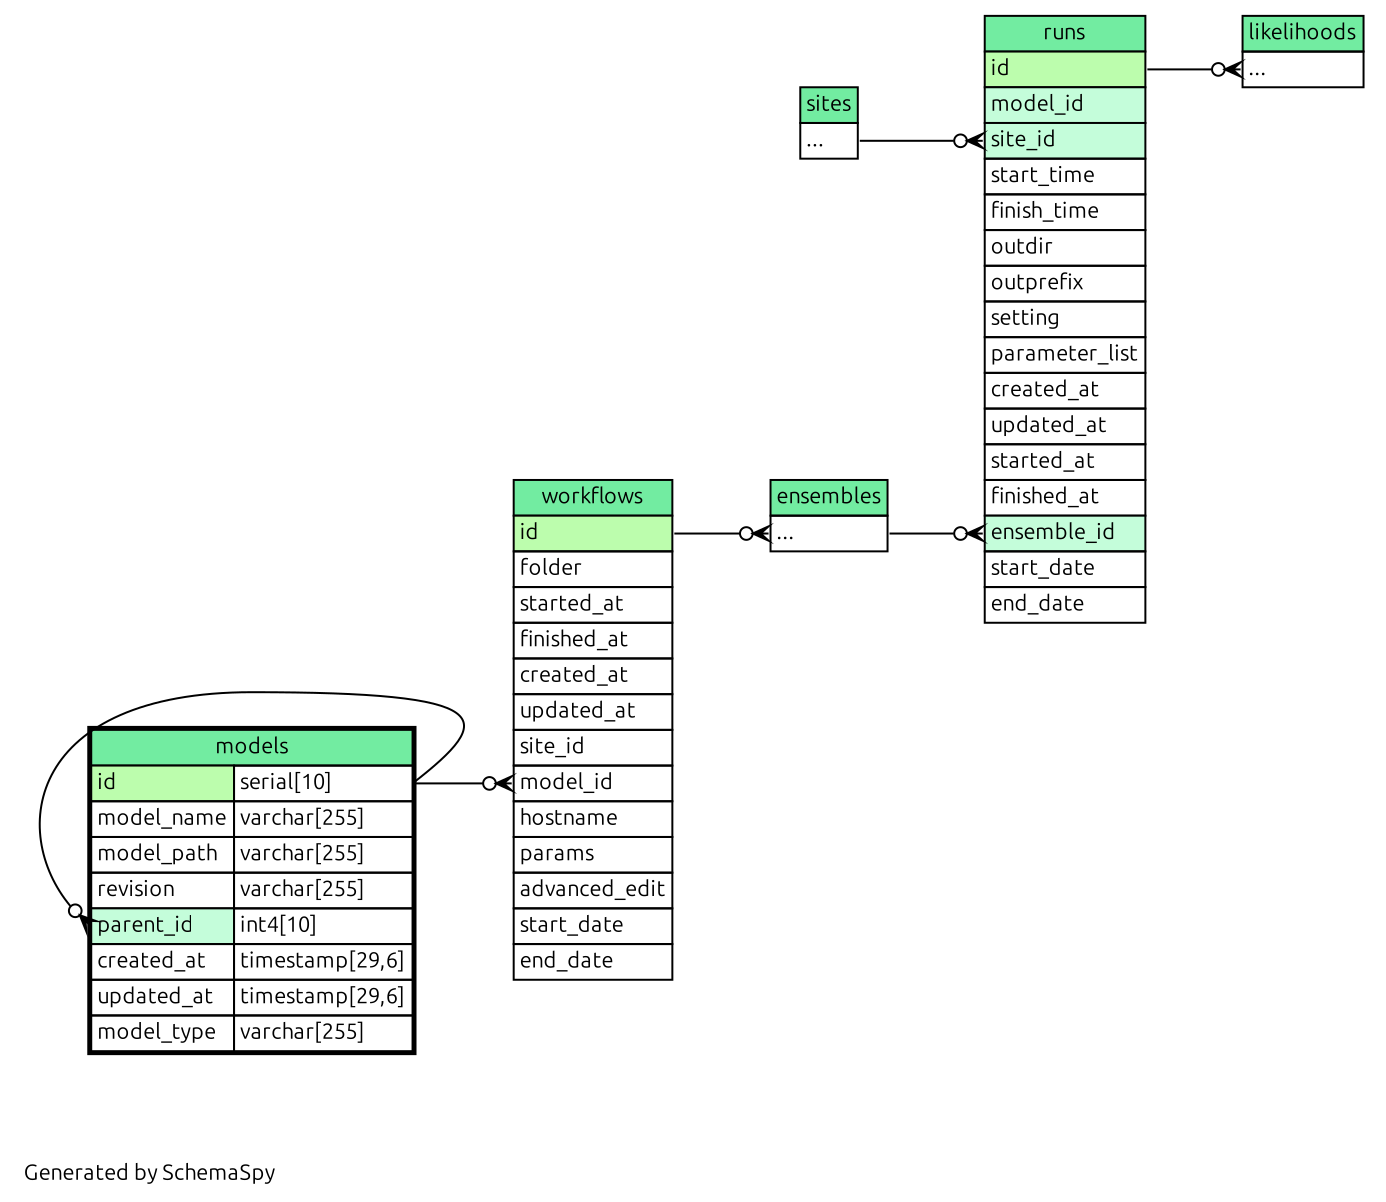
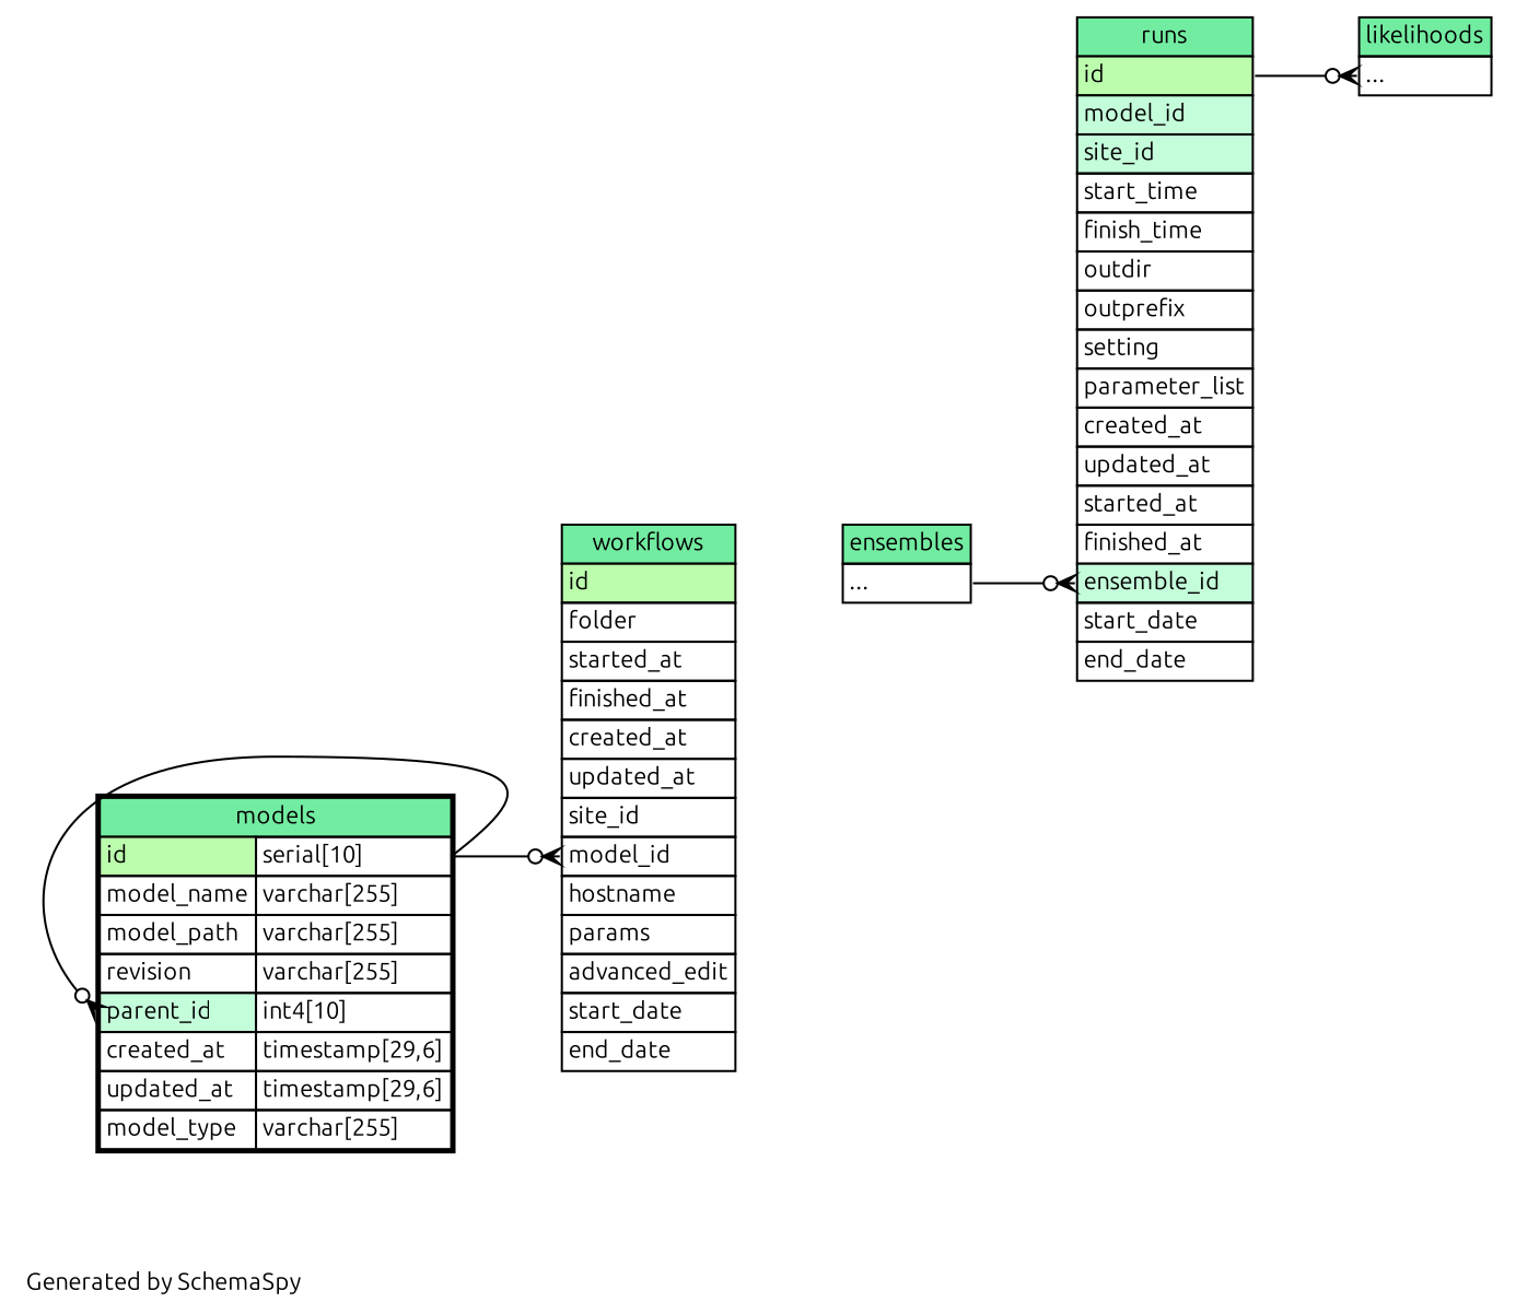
  digraph {
    bgcolor="#ffffff"
    fontname=Ubuntu
    fontsize=11
    label="\nGenerated by SchemaSpy"
    labeljust=l
    nodesep=0.18
    rankdir=RL
    ranksep=0.46
    node [fontname=Ubuntu fontsize=11 shape=plaintext]
    edge [arrowhead=none arrowsize=0.8 arrowtail=crowodot dir=back fontname=Ubuntu headport="id:e" tailport="elipses:w"]
    n1 [label=<     <TABLE BORDER="0" CELLBORDER="1" CELLSPACING="0" BGCOLOR="#FFFFFF">       <TR><TD COLSPAN="4" BGCOLOR="#72ECA1" ALIGN="CENTER">ensembles</TD></TR>       <TR><TD PORT="elipses" COLSPAN="4" ALIGN="LEFT">...</TD></TR>     </TABLE>>]
    n2 [label=<     <TABLE BORDER="0" CELLBORDER="1" CELLSPACING="0" BGCOLOR="#FFFFFF">       <TR><TD COLSPAN="4" BGCOLOR="#72ECA1" ALIGN="CENTER">workflows</TD></TR>       <TR><TD PORT="id" COLSPAN="4" BGCOLOR="#bcfdad !important" ALIGN="LEFT">id</TD></TR>       <TR><TD PORT="folder" COLSPAN="4" ALIGN="LEFT">folder</TD></TR>       <TR><TD PORT="started_at" COLSPAN="4" ALIGN="LEFT">started_at</TD></TR>       <TR><TD PORT="finished_at" COLSPAN="4" ALIGN="LEFT">finished_at</TD></TR>       <TR><TD PORT="created_at" COLSPAN="4" ALIGN="LEFT">created_at</TD></TR>       <TR><TD PORT="updated_at" COLSPAN="4" ALIGN="LEFT">updated_at</TD></TR>       <TR><TD PORT="site_id" COLSPAN="4" ALIGN="LEFT">site_id</TD></TR>       <TR><TD PORT="model_id" COLSPAN="4" ALIGN="LEFT">model_id</TD></TR>       <TR><TD PORT="hostname" COLSPAN="4" ALIGN="LEFT">hostname</TD></TR>       <TR><TD PORT="params" COLSPAN="4" ALIGN="LEFT">params</TD></TR>       <TR><TD PORT="advanced_edit" COLSPAN="4" ALIGN="LEFT">advanced_edit</TD></TR>       <TR><TD PORT="start_date" COLSPAN="4" ALIGN="LEFT">start_date</TD></TR>       <TR><TD PORT="end_date" COLSPAN="4" ALIGN="LEFT">end_date</TD></TR>     </TABLE>>]
    n3 [label=<     <TABLE BORDER="2" CELLBORDER="1" CELLSPACING="0" BGCOLOR="#FFFFFF">       <TR><TD COLSPAN="4" BGCOLOR="#72ECA1" ALIGN="CENTER">models</TD></TR>       <TR><TD PORT="id" COLSPAN="3" BGCOLOR="#bcfdad !important" ALIGN="LEFT">id</TD><TD PORT="id.type" ALIGN="LEFT">serial[10]</TD></TR>       <TR><TD PORT="model_name" COLSPAN="3" ALIGN="LEFT">model_name</TD><TD PORT="model_name.type" ALIGN="LEFT">varchar[255]</TD></TR>       <TR><TD PORT="model_path" COLSPAN="3" ALIGN="LEFT">model_path</TD><TD PORT="model_path.type" ALIGN="LEFT">varchar[255]</TD></TR>       <TR><TD PORT="revision" COLSPAN="3" ALIGN="LEFT">revision</TD><TD PORT="revision.type" ALIGN="LEFT">varchar[255]</TD></TR>       <TR><TD PORT="parent_id" COLSPAN="3" BGCOLOR="#c4fdda !important" ALIGN="LEFT">parent_id</TD><TD PORT="parent_id.type" ALIGN="LEFT">int4[10]</TD></TR>       <TR><TD PORT="created_at" COLSPAN="3" ALIGN="LEFT">created_at</TD><TD PORT="created_at.type" ALIGN="LEFT">timestamp[29,6]</TD></TR>       <TR><TD PORT="updated_at" COLSPAN="3" ALIGN="LEFT">updated_at</TD><TD PORT="updated_at.type" ALIGN="LEFT">timestamp[29,6]</TD></TR>       <TR><TD PORT="model_type" COLSPAN="3" ALIGN="LEFT">model_type</TD><TD PORT="model_type.type" ALIGN="LEFT">varchar[255]</TD></TR>     </TABLE>>]
-   n4 [label=<     <TABLE BORDER="0" CELLBORDER="1" CELLSPACING="0" BGCOLOR="#FFFFFF">       <TR><TD COLSPAN="4" BGCOLOR="#72ECA1" ALIGN="CENTER">sites</TD></TR>       <TR><TD PORT="elipses" COLSPAN="4" ALIGN="LEFT">...</TD></TR>     </TABLE>>]
    n5 [label=<     <TABLE BORDER="0" CELLBORDER="1" CELLSPACING="0" BGCOLOR="#FFFFFF">       <TR><TD COLSPAN="4" BGCOLOR="#72ECA1" ALIGN="CENTER">runs</TD></TR>       <TR><TD PORT="id" COLSPAN="4" BGCOLOR="#bcfdad !important" ALIGN="LEFT">id</TD></TR>       <TR><TD PORT="model_id" COLSPAN="4" BGCOLOR="#c4fdda !important" ALIGN="LEFT">model_id</TD></TR>       <TR><TD PORT="site_id" COLSPAN="4" BGCOLOR="#c4fdda !important" ALIGN="LEFT">site_id</TD></TR>       <TR><TD PORT="start_time" COLSPAN="4" ALIGN="LEFT">start_time</TD></TR>       <TR><TD PORT="finish_time" COLSPAN="4" ALIGN="LEFT">finish_time</TD></TR>       <TR><TD PORT="outdir" COLSPAN="4" ALIGN="LEFT">outdir</TD></TR>       <TR><TD PORT="outprefix" COLSPAN="4" ALIGN="LEFT">outprefix</TD></TR>       <TR><TD PORT="setting" COLSPAN="4" ALIGN="LEFT">setting</TD></TR>       <TR><TD PORT="parameter_list" COLSPAN="4" ALIGN="LEFT">parameter_list</TD></TR>       <TR><TD PORT="created_at" COLSPAN="4" ALIGN="LEFT">created_at</TD></TR>       <TR><TD PORT="updated_at" COLSPAN="4" ALIGN="LEFT">updated_at</TD></TR>       <TR><TD PORT="started_at" COLSPAN="4" ALIGN="LEFT">started_at</TD></TR>       <TR><TD PORT="finished_at" COLSPAN="4" ALIGN="LEFT">finished_at</TD></TR>       <TR><TD PORT="ensemble_id" COLSPAN="4" BGCOLOR="#c4fdda !important" ALIGN="LEFT">ensemble_id</TD></TR>       <TR><TD PORT="start_date" COLSPAN="4" ALIGN="LEFT">start_date</TD></TR>       <TR><TD PORT="end_date" COLSPAN="4" ALIGN="LEFT">end_date</TD></TR>     </TABLE>>]
    n6 [label=<     <TABLE BORDER="0" CELLBORDER="1" CELLSPACING="0" BGCOLOR="#FFFFFF">       <TR><TD COLSPAN="4" BGCOLOR="#72ECA1" ALIGN="CENTER">likelihoods</TD></TR>       <TR><TD PORT="elipses" COLSPAN="4" ALIGN="LEFT">...</TD></TR>     </TABLE>>]
-   n1 -> n2
    n2 -> n3 [headport="id.type:e" tailport="model_id:w"]
    n3 -> n3 [headport="id.type:e" tailport="parent_id:w"]
    n5 -> n1 [headport="elipses:e" tailport="ensemble_id:w"]
-   n5 -> n4 [headport="elipses:e" tailport="site_id:w"]
    n6 -> n5
  }
